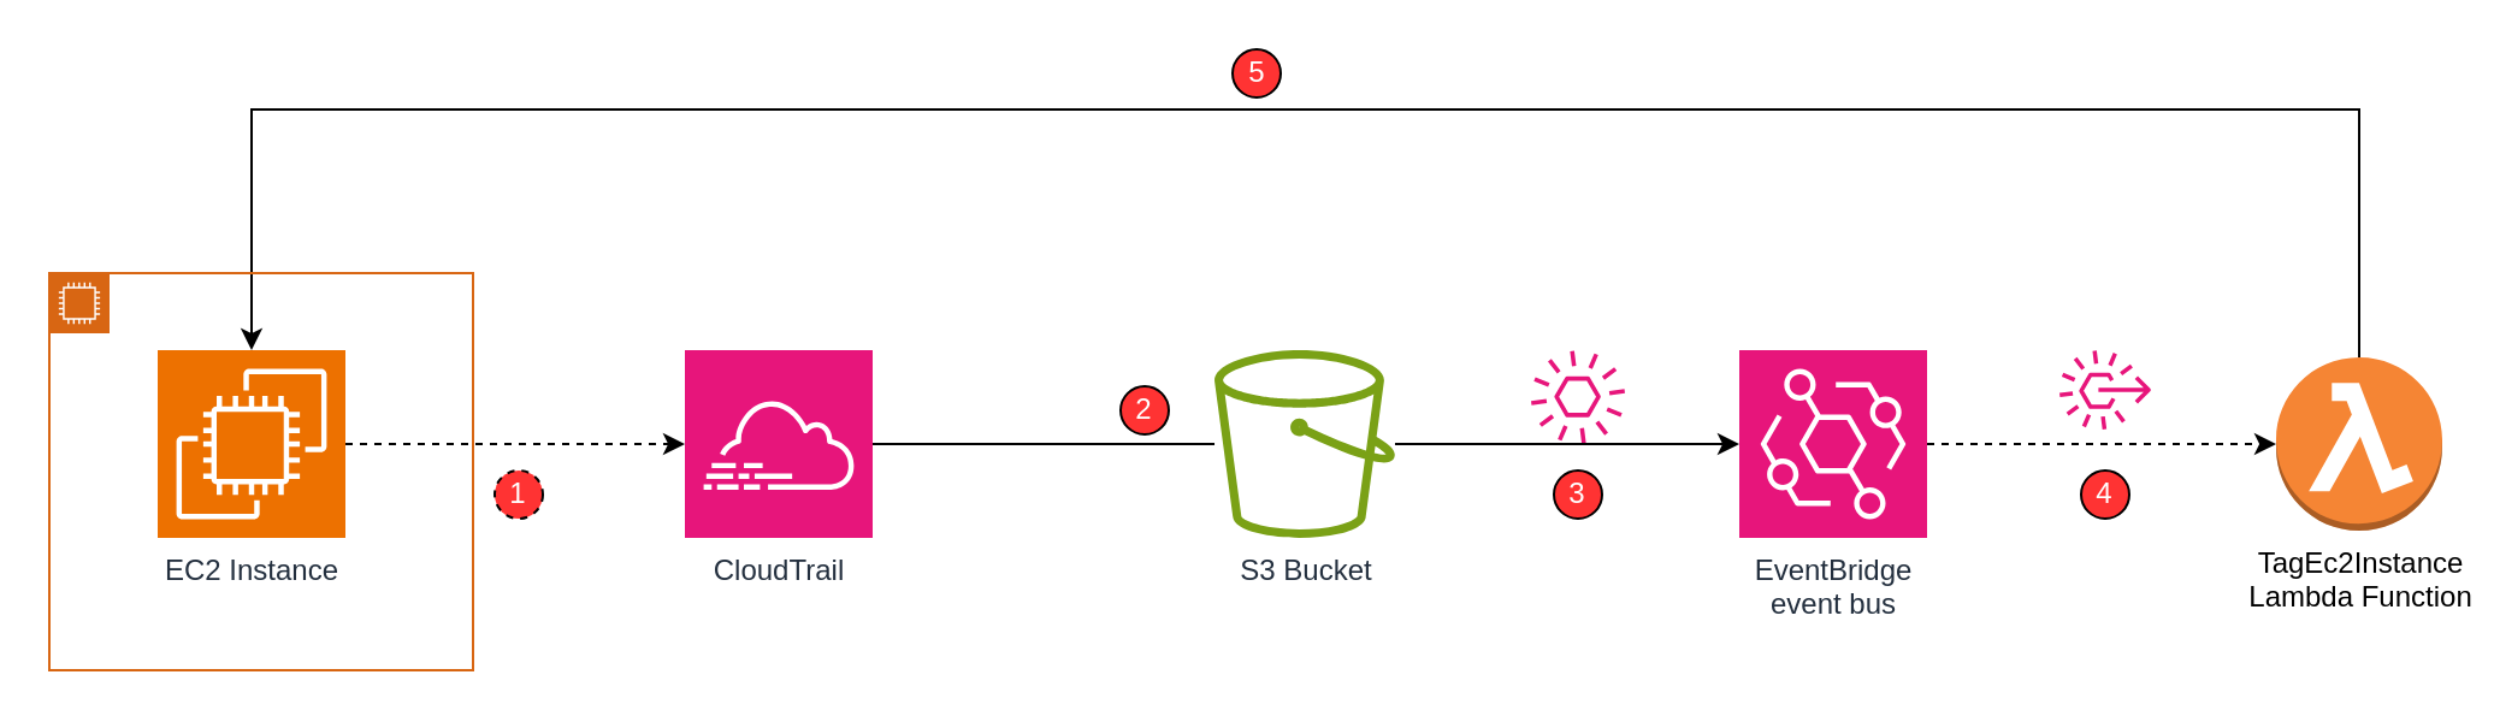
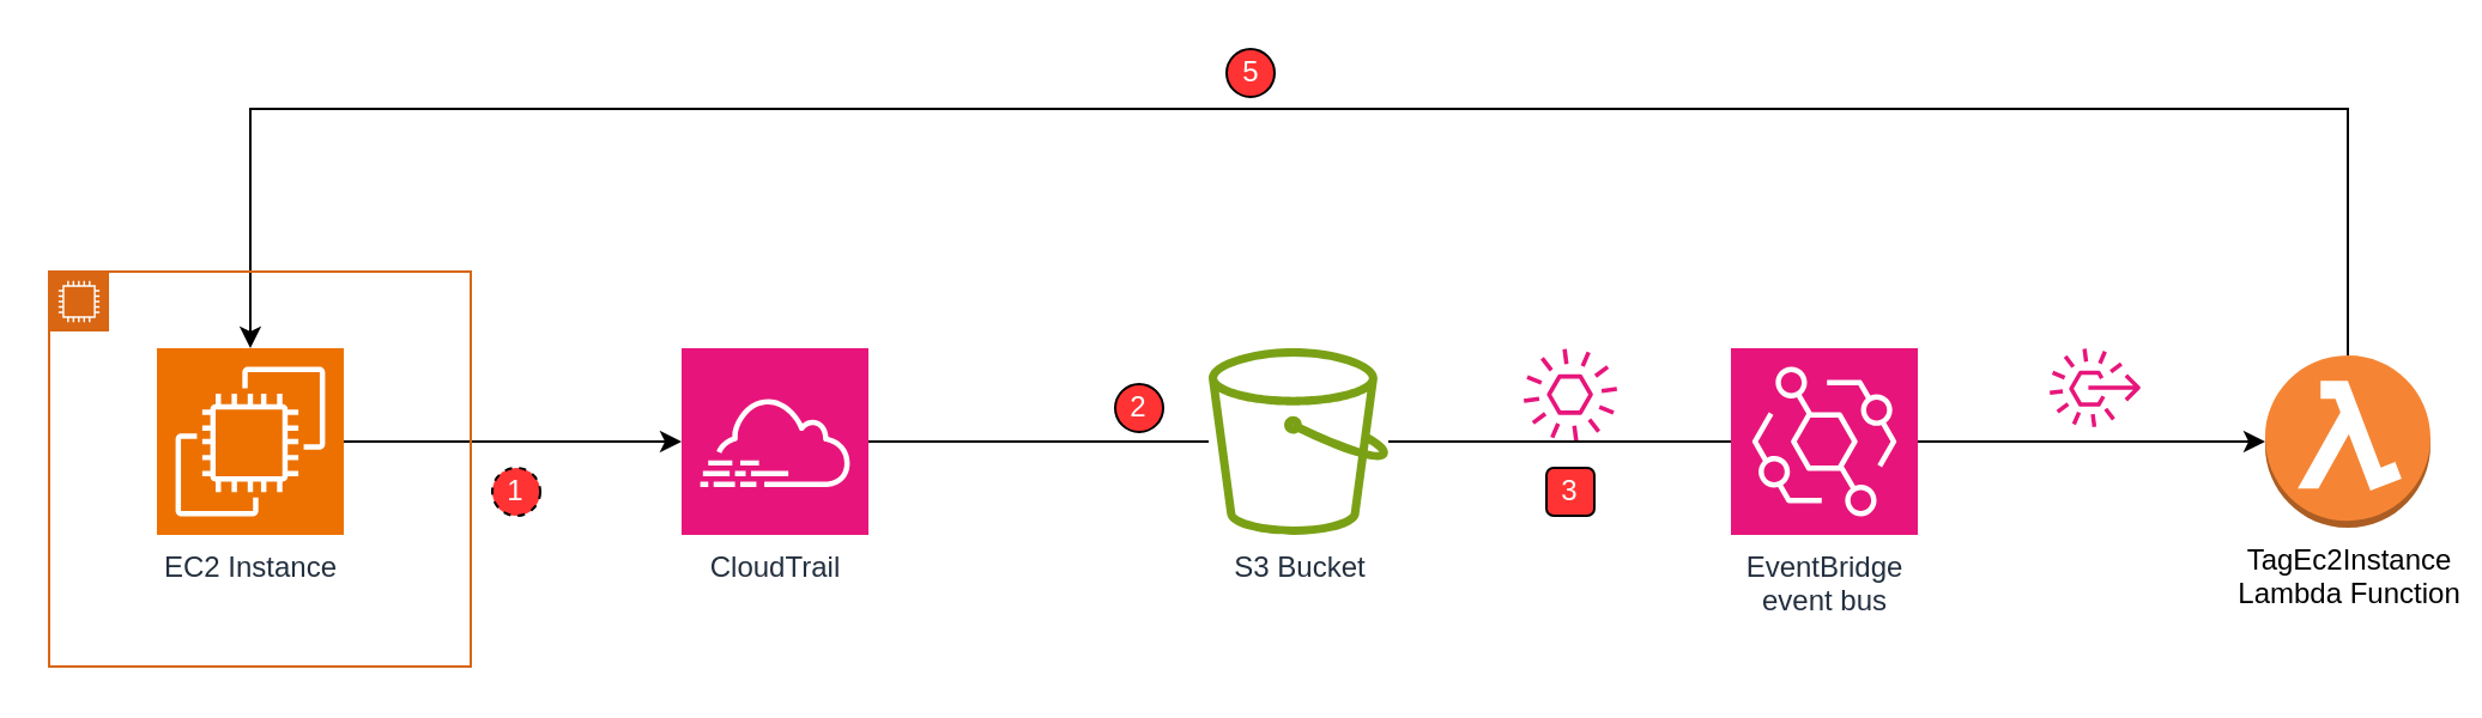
  <mxCell id="0" />
  <mxCell id="1" parent="0" />
  <mxCell id="2" value="EC2 Instance" style="sketch=0;points=[[0,0,0],[0.25,0,0],[0.5,0,0],[0.75,0,0],[1,0,0],[0,1,0],[0.25,1,0],[0.5,1,0],[0.75,1,0],[1,1,0],[0,0.25,0],[0,0.5,0],[0,0.75,0],[1,0.25,0],[1,0.5,0],[1,0.75,0]];outlineConnect=0;fontColor=#232F3E;fillColor=#ED7100;strokeColor=#ffffff;dashed=0;verticalLabelPosition=bottom;verticalAlign=top;align=center;html=1;fontSize=12;fontStyle=0;aspect=fixed;shape=mxgraph.aws4.resourceIcon;resIcon=mxgraph.aws4.ec2;" vertex="1" parent="1"><mxGeometry x="65" y="145" width="78" height="78" as="geometry" /></mxCell>
  <mxCell id="3" value="EventBridge&lt;br&gt;event bus" style="sketch=0;points=[[0,0,0],[0.25,0,0],[0.5,0,0],[0.75,0,0],[1,0,0],[0,1,0],[0.25,1,0],[0.5,1,0],[0.75,1,0],[1,1,0],[0,0.25,0],[0,0.5,0],[0,0.75,0],[1,0.25,0],[1,0.5,0],[1,0.75,0]];outlineConnect=0;fontColor=#232F3E;fillColor=#E7157B;strokeColor=#ffffff;dashed=0;verticalLabelPosition=bottom;verticalAlign=top;align=center;html=1;fontSize=12;fontStyle=0;aspect=fixed;shape=mxgraph.aws4.resourceIcon;resIcon=mxgraph.aws4.eventbridge;" vertex="1" parent="1"><mxGeometry x="722" y="145" width="78" height="78" as="geometry" /></mxCell>
  <mxCell id="4" value="TagEc2Instance&lt;br&gt;Lambda Function" style="outlineConnect=0;dashed=0;verticalLabelPosition=bottom;verticalAlign=top;align=center;html=1;shape=mxgraph.aws3.lambda_function;fillColor=#F58534;gradientColor=none;" vertex="1" parent="1"><mxGeometry x="945" y="148" width="69" height="72" as="geometry" /></mxCell>
  <mxCell id="5" style="edgeStyle=orthogonalEdgeStyle;rounded=0;orthogonalLoop=1;jettySize=auto;html=1;exitX=0.5;exitY=0;exitDx=0;exitDy=0;exitPerimeter=0;entryX=0.5;entryY=0;entryDx=0;entryDy=0;entryPerimeter=0;" edge="1" parent="1" source="4" target="2"><mxGeometry relative="1" as="geometry"><Array as="points"><mxPoint x="980" y="45" /><mxPoint x="104" y="45" /></Array></mxGeometry></mxCell>
  <mxCell id="6" value="" style="sketch=0;outlineConnect=0;fontColor=#232F3E;gradientColor=none;fillColor=#E7157B;strokeColor=none;dashed=0;verticalLabelPosition=bottom;verticalAlign=top;align=center;html=1;fontSize=12;fontStyle=0;aspect=fixed;pointerEvents=1;shape=mxgraph.aws4.rule_3;" vertex="1" parent="1"><mxGeometry x="855" y="145" width="38" height="33.13" as="geometry" /></mxCell>
- <mxCell id="7" style="edgeStyle=orthogonalEdgeStyle;rounded=0;orthogonalLoop=1;jettySize=auto;html=1;exitX=1;exitY=0.5;exitDx=0;exitDy=0;exitPerimeter=0;entryX=0;entryY=0.5;entryDx=0;entryDy=0;entryPerimeter=0;dashed=1;" edge="1" parent="1" source="3" target="4"><mxGeometry relative="1" as="geometry" /></mxCell>
+ <mxCell id="7" style="edgeStyle=orthogonalEdgeStyle;rounded=0;orthogonalLoop=1;jettySize=auto;html=1;exitX=1;exitY=0.5;exitDx=0;exitDy=0;exitPerimeter=0;entryX=0;entryY=0.5;entryDx=0;entryDy=0;entryPerimeter=0;" edge="1" parent="1" source="3" target="4"><mxGeometry relative="1" as="geometry" /></mxCell>
  <mxCell id="8" value="" style="sketch=0;outlineConnect=0;fontColor=#232F3E;gradientColor=none;fillColor=#E7157B;strokeColor=none;dashed=0;verticalLabelPosition=bottom;verticalAlign=top;align=center;html=1;fontSize=12;fontStyle=0;aspect=fixed;pointerEvents=1;shape=mxgraph.aws4.event;" vertex="1" parent="1"><mxGeometry x="635.5" y="145" width="39" height="39" as="geometry" /></mxCell>
- <mxCell id="9" style="edgeStyle=orthogonalEdgeStyle;rounded=0;orthogonalLoop=1;jettySize=auto;html=1;" edge="1" parent="1" source="10" target="3"><mxGeometry relative="1" as="geometry" /></mxCell>
+ <mxCell id="9" style="edgeStyle=orthogonalEdgeStyle;rounded=0;orthogonalLoop=1;jettySize=auto;html=1;endArrow=none;" edge="1" parent="1" source="10" target="3"><mxGeometry relative="1" as="geometry" /></mxCell>
  <mxCell id="10" value="S3 Bucket" style="sketch=0;outlineConnect=0;fontColor=#232F3E;gradientColor=none;fillColor=#7AA116;strokeColor=none;dashed=0;verticalLabelPosition=bottom;verticalAlign=top;align=center;html=1;fontSize=12;fontStyle=0;aspect=fixed;pointerEvents=1;shape=mxgraph.aws4.bucket;" vertex="1" parent="1"><mxGeometry x="504" y="145" width="75" height="78" as="geometry" /></mxCell>
  <mxCell id="11" value="&lt;font color=&quot;#ffffff&quot;&gt;1&lt;/font&gt;" style="ellipse;whiteSpace=wrap;html=1;aspect=fixed;fillColor=#FF3333;dashed=1;" vertex="1" parent="1"><mxGeometry x="205" y="195" width="20" height="20" as="geometry" /></mxCell>
  <mxCell id="12" value="&lt;font color=&quot;#ffffff&quot;&gt;2&lt;/font&gt;" style="ellipse;whiteSpace=wrap;html=1;aspect=fixed;fillColor=#FF3333;" vertex="1" parent="1"><mxGeometry x="465" y="160" width="20" height="20" as="geometry" /></mxCell>
  <mxCell id="13" style="edgeStyle=orthogonalEdgeStyle;rounded=0;orthogonalLoop=1;jettySize=auto;html=1;exitX=1;exitY=0.5;exitDx=0;exitDy=0;exitPerimeter=0;endArrow=none;" edge="1" parent="1" source="14" target="10"><mxGeometry relative="1" as="geometry" /></mxCell>
  <mxCell id="14" value="CloudTrail" style="sketch=0;points=[[0,0,0],[0.25,0,0],[0.5,0,0],[0.75,0,0],[1,0,0],[0,1,0],[0.25,1,0],[0.5,1,0],[0.75,1,0],[1,1,0],[0,0.25,0],[0,0.5,0],[0,0.75,0],[1,0.25,0],[1,0.5,0],[1,0.75,0]];points=[[0,0,0],[0.25,0,0],[0.5,0,0],[0.75,0,0],[1,0,0],[0,1,0],[0.25,1,0],[0.5,1,0],[0.75,1,0],[1,1,0],[0,0.25,0],[0,0.5,0],[0,0.75,0],[1,0.25,0],[1,0.5,0],[1,0.75,0]];outlineConnect=0;fontColor=#232F3E;fillColor=#E7157B;strokeColor=#ffffff;dashed=0;verticalLabelPosition=bottom;verticalAlign=top;align=center;html=1;fontSize=12;fontStyle=0;aspect=fixed;shape=mxgraph.aws4.resourceIcon;resIcon=mxgraph.aws4.cloudtrail;" vertex="1" parent="1"><mxGeometry x="284" y="145" width="78" height="78" as="geometry" /></mxCell>
- <mxCell id="15" style="edgeStyle=orthogonalEdgeStyle;rounded=0;orthogonalLoop=1;jettySize=auto;html=1;exitX=1;exitY=0.5;exitDx=0;exitDy=0;exitPerimeter=0;entryX=0;entryY=0.5;entryDx=0;entryDy=0;entryPerimeter=0;dashed=1;" edge="1" parent="1" source="2" target="14"><mxGeometry relative="1" as="geometry" /></mxCell>
- <mxCell id="16" value="&lt;font color=&quot;#ffffff&quot;&gt;3&lt;/font&gt;" style="ellipse;whiteSpace=wrap;html=1;aspect=fixed;fillColor=#FF3333;" vertex="1" parent="1"><mxGeometry x="645" y="195" width="20" height="20" as="geometry" /></mxCell>
- <mxCell id="17" value="&lt;font color=&quot;#ffffff&quot;&gt;4&lt;/font&gt;" style="ellipse;whiteSpace=wrap;html=1;aspect=fixed;fillColor=#FF3333;" vertex="1" parent="1"><mxGeometry x="864" y="195" width="20" height="20" as="geometry" /></mxCell>
+ <mxCell id="15" style="edgeStyle=orthogonalEdgeStyle;rounded=0;orthogonalLoop=1;jettySize=auto;html=1;exitX=1;exitY=0.5;exitDx=0;exitDy=0;exitPerimeter=0;entryX=0;entryY=0.5;entryDx=0;entryDy=0;entryPerimeter=0;" edge="1" parent="1" source="2" target="14"><mxGeometry relative="1" as="geometry" /></mxCell>
+ <mxCell id="16" value="&lt;font color=&quot;#ffffff&quot;&gt;3&lt;/font&gt;" style="whiteSpace=wrap;html=1;aspect=fixed;fillColor=#FF3333;rounded=1;" vertex="1" parent="1"><mxGeometry x="645" y="195" width="20" height="20" as="geometry" /></mxCell>
  <mxCell id="18" value="&lt;font color=&quot;#ffffff&quot;&gt;5&lt;/font&gt;" style="ellipse;whiteSpace=wrap;html=1;aspect=fixed;fillColor=#FF3333;" vertex="1" parent="1"><mxGeometry x="511.5" y="20" width="20" height="20" as="geometry" /></mxCell>
  <mxCell id="19" value="" style="points=[[0,0],[0.25,0],[0.5,0],[0.75,0],[1,0],[1,0.25],[1,0.5],[1,0.75],[1,1],[0.75,1],[0.5,1],[0.25,1],[0,1],[0,0.75],[0,0.5],[0,0.25]];outlineConnect=0;gradientColor=none;html=1;whiteSpace=wrap;fontSize=12;fontStyle=0;container=1;pointerEvents=0;collapsible=0;recursiveResize=0;shape=mxgraph.aws4.group;grIcon=mxgraph.aws4.group_ec2_instance_contents;strokeColor=#D86613;fillColor=none;verticalAlign=top;align=left;spacingLeft=30;fontColor=#D86613;dashed=0;" vertex="1" parent="1"><mxGeometry x="20" y="113" width="176" height="165" as="geometry" /></mxCell>
